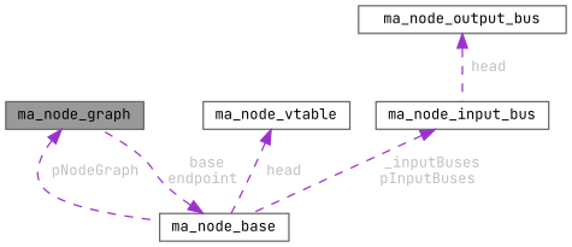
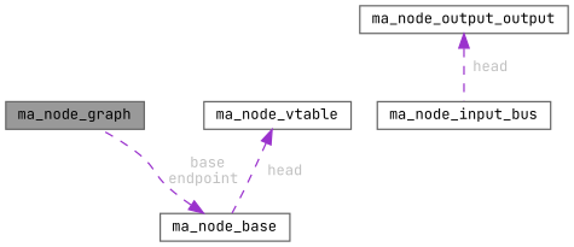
  digraph {
    fontname="JetBrains Mono"
    node [color=gray40 fillcolor=white fontname="JetBrains Mono" fontsize=10 shape=box style=filled]
    edge [color=darkorchid3 dir=back fontcolor=grey fontname="JetBrains Mono" fontsize=10 labelfontname=Helvetica labelfontsize=10 style=dashed]
    n1 [fillcolor=grey60 fontcolor=black height=0.2 label=ma_node_graph width=0.4]
    n2 [height=0.2 label=ma_node_base width=0.4]
    n3 [height=0.2 label=ma_node_vtable width=0.4]
    n4 [height=0.2 label=ma_node_input_bus width=0.4]
-   n5 [height=0.2 label=ma_node_output_bus width=0.4]
-   n1 -> n2 [label=" pNodeGraph"]
+   n5 [height=0.2 label=ma_node_output_output width=0.4]
    n2 -> n1 [label=" base\nendpoint"]
    n3 -> n2 [label=" head"]
-   n4 -> n2 [label=" _inputBuses\npInputBuses"]
    n5 -> n4 [label=" head"]
  }
